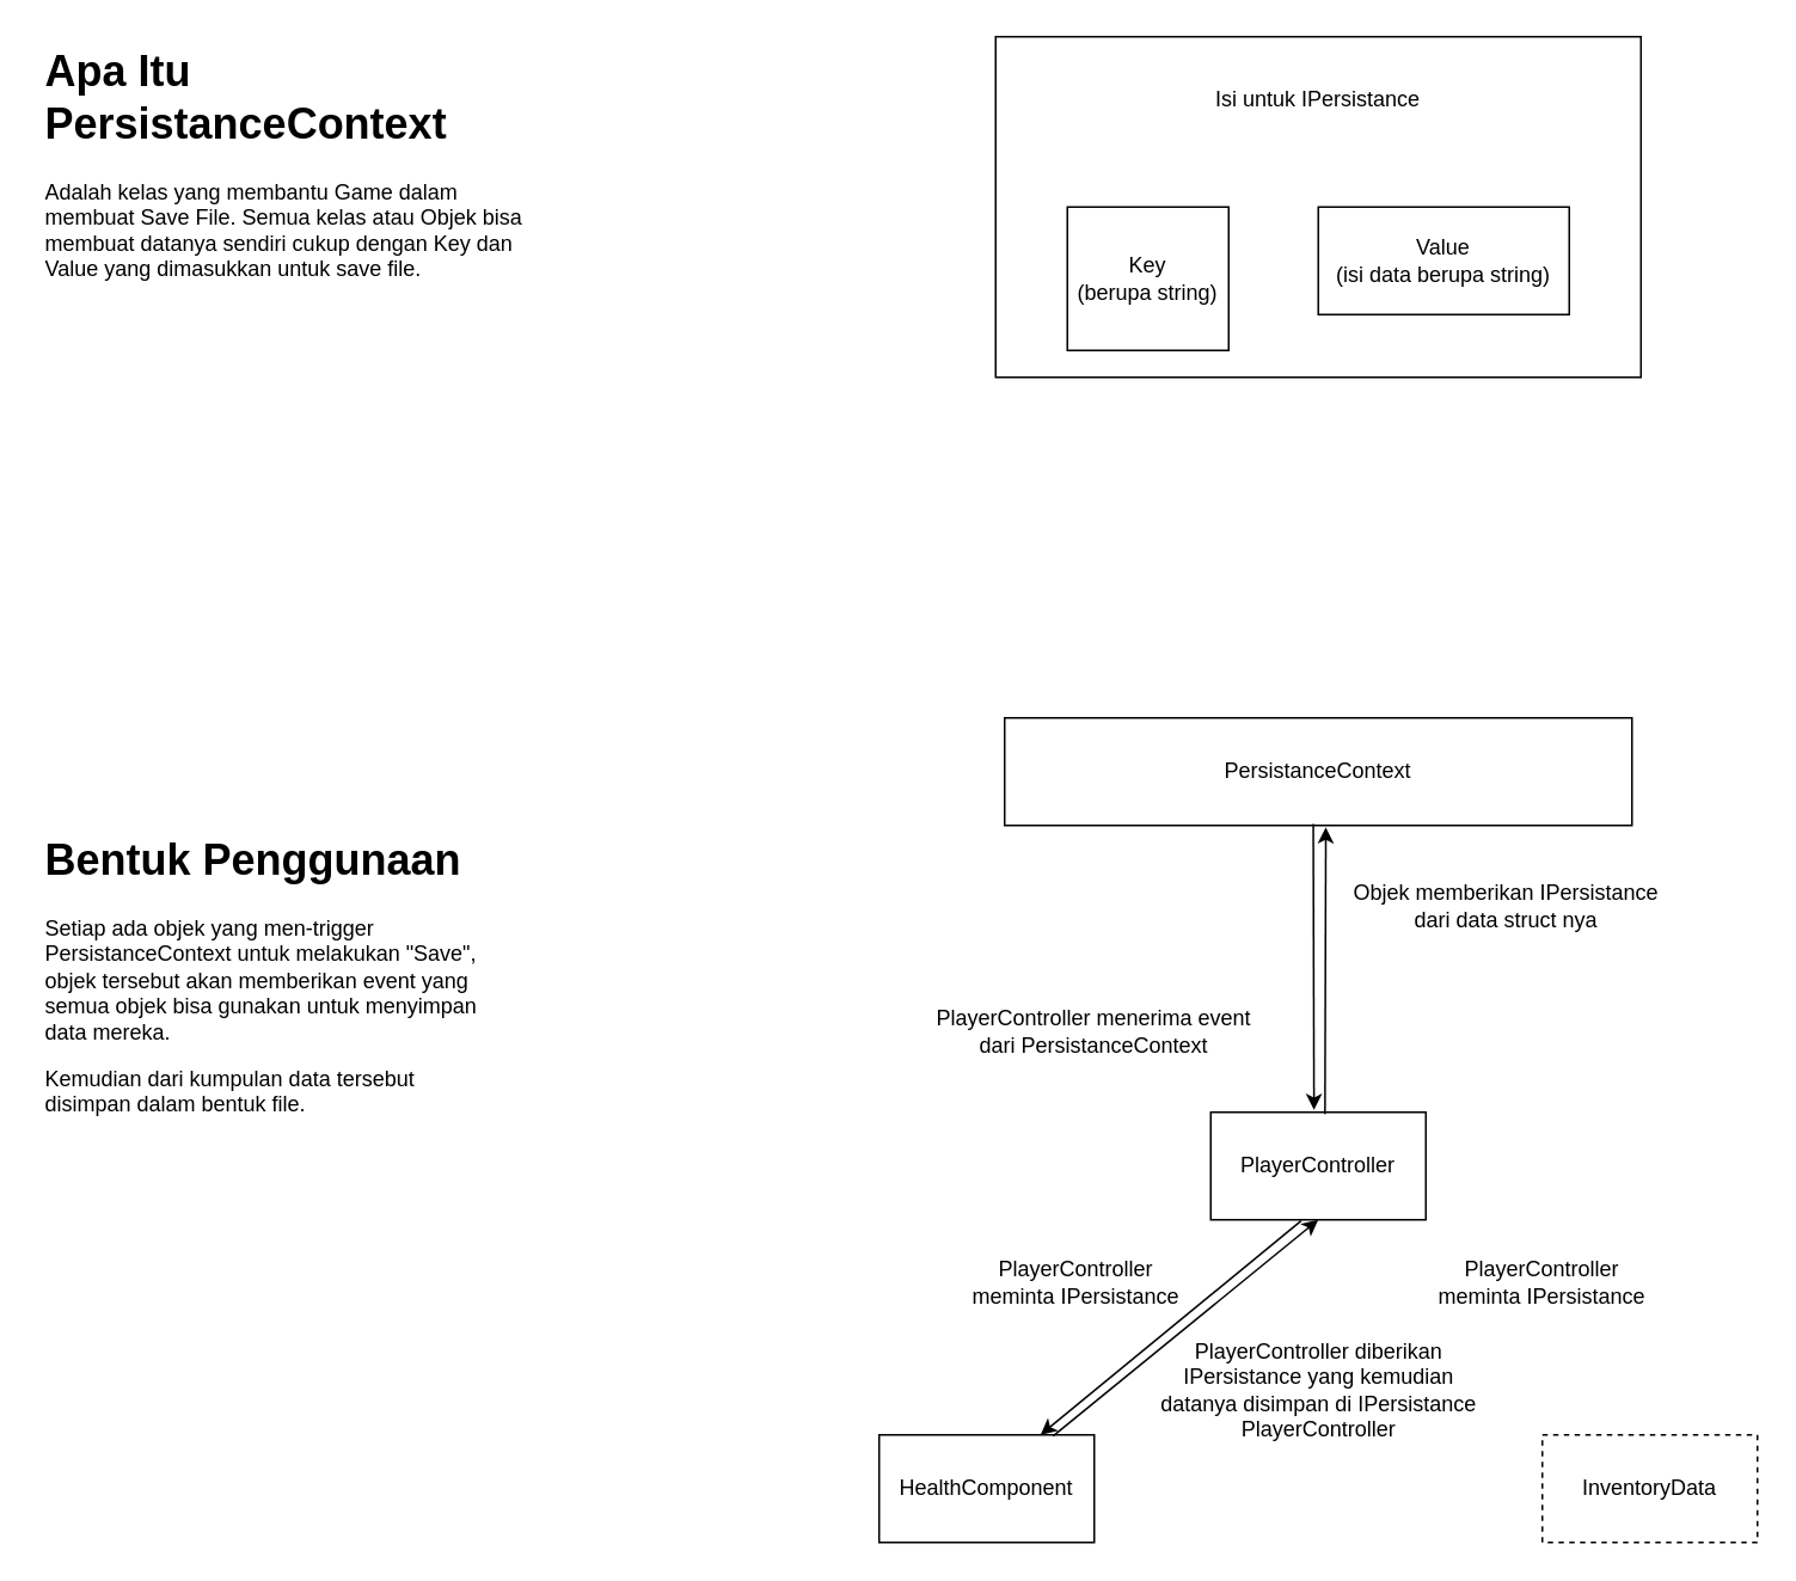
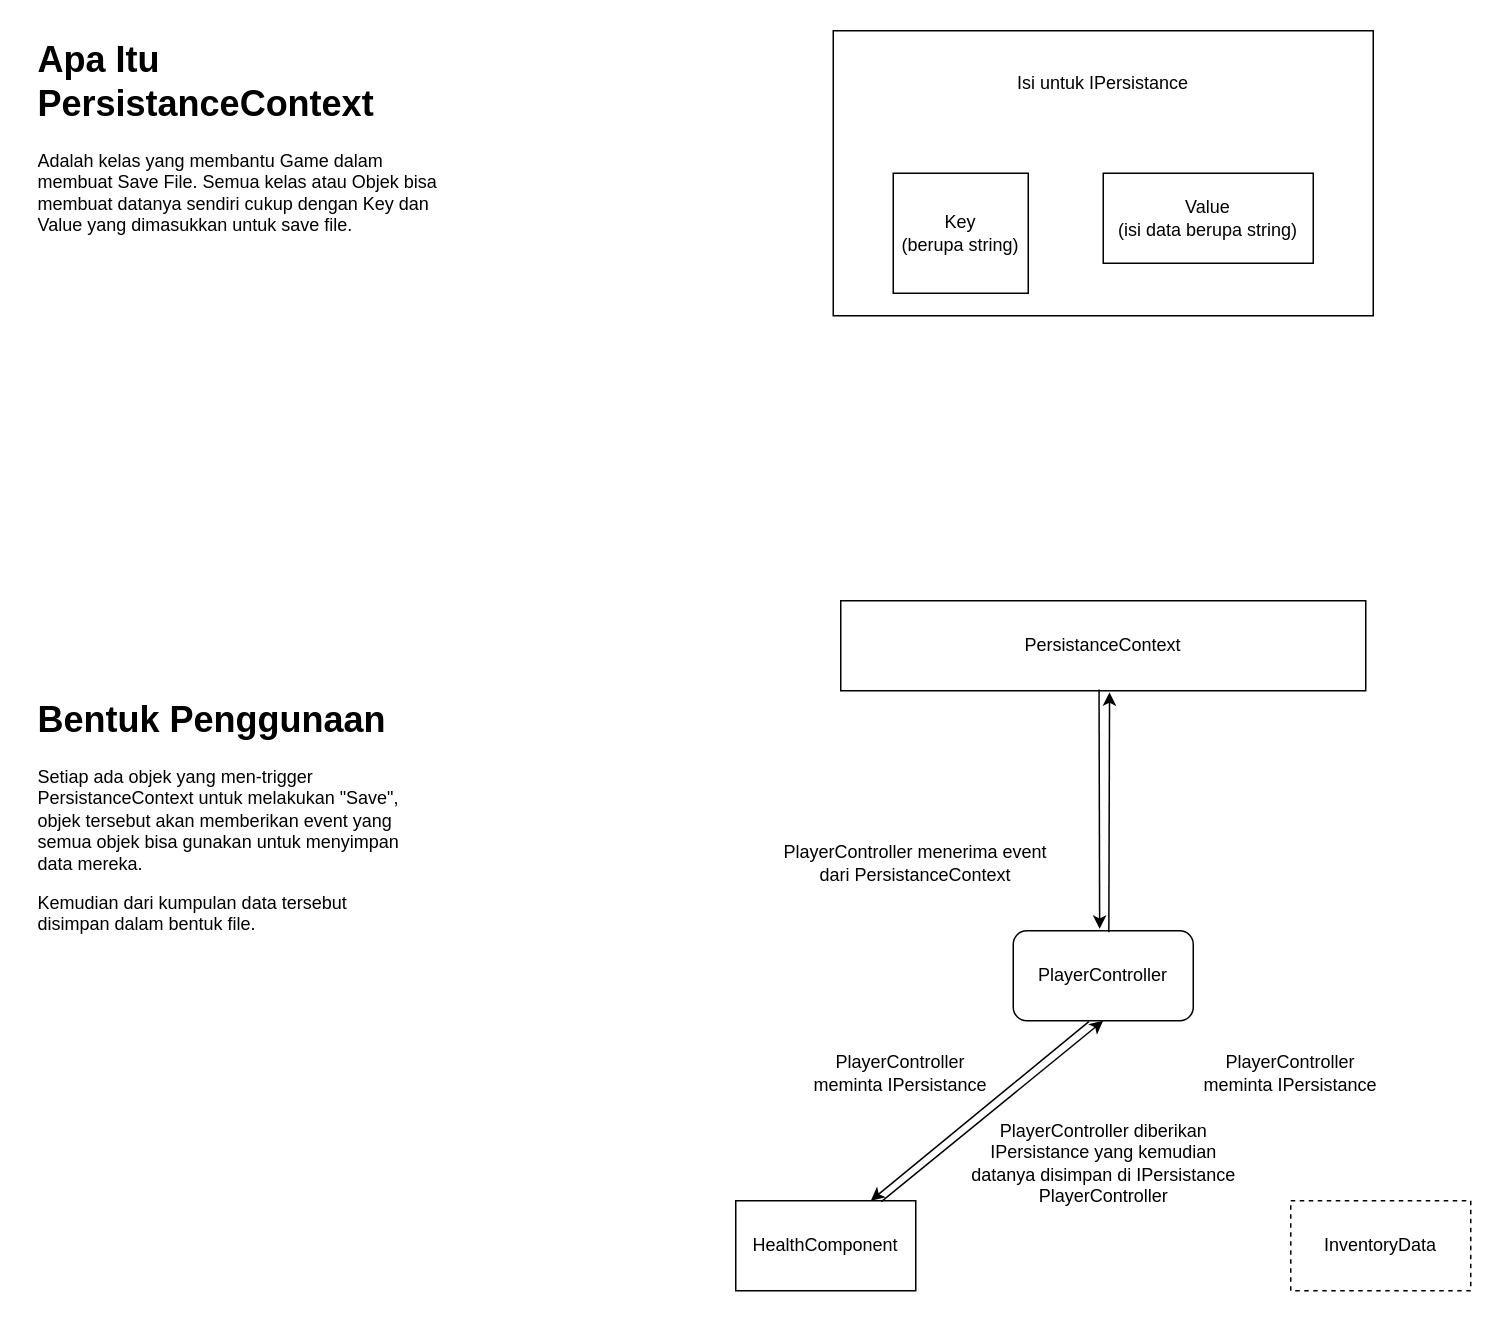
  <mxCell id="0" />
  <mxCell id="1" parent="0" />
  <mxCell id="2" value="&lt;h1&gt;Apa Itu PersistanceContext&lt;/h1&gt;&lt;p&gt;Adalah kelas yang membantu Game dalam membuat Save File. Semua kelas atau Objek bisa membuat datanya sendiri cukup dengan Key dan Value yang dimasukkan untuk save file.&lt;/p&gt;" style="text;html=1;strokeColor=none;fillColor=none;spacing=5;spacingTop=-20;whiteSpace=wrap;overflow=hidden;rounded=0;" vertex="1" parent="1"><mxGeometry x="20" y="20" width="280" height="150" as="geometry" /></mxCell>
  <mxCell id="3" value="" style="rounded=0;whiteSpace=wrap;html=1;" vertex="1" parent="1"><mxGeometry x="555" y="20" width="360" height="190" as="geometry" /></mxCell>
  <mxCell id="4" value="Isi untuk IPersistance" style="text;html=1;strokeColor=none;fillColor=none;align=center;verticalAlign=middle;whiteSpace=wrap;rounded=0;" vertex="1" parent="1"><mxGeometry x="625" y="40" width="220" height="30" as="geometry" /></mxCell>
  <mxCell id="5" value="Key&lt;br&gt;(berupa string)" style="rounded=0;whiteSpace=wrap;html=1;" vertex="1" parent="1"><mxGeometry x="595" y="115" width="90" height="80" as="geometry" /></mxCell>
  <mxCell id="6" value="Value&lt;br&gt;(isi data berupa string)" style="rounded=0;whiteSpace=wrap;html=1;" vertex="1" parent="1"><mxGeometry x="735" y="115" width="140" height="60" as="geometry" /></mxCell>
  <mxCell id="7" value="&lt;h1&gt;Bentuk Penggunaan&lt;/h1&gt;&lt;p&gt;Setiap ada objek yang men-trigger PersistanceContext untuk melakukan &quot;Save&quot;, objek tersebut akan memberikan event yang semua objek bisa gunakan untuk menyimpan data mereka.&lt;/p&gt;&lt;p&gt;Kemudian dari kumpulan data tersebut disimpan dalam bentuk file.&lt;/p&gt;" style="text;html=1;strokeColor=none;fillColor=none;spacing=5;spacingTop=-20;whiteSpace=wrap;overflow=hidden;rounded=0;" vertex="1" parent="1"><mxGeometry x="20" y="460" width="260" height="170" as="geometry" /></mxCell>
  <mxCell id="8" value="PersistanceContext" style="rounded=0;whiteSpace=wrap;html=1;" vertex="1" parent="1"><mxGeometry x="560" y="400" width="350" height="60" as="geometry" /></mxCell>
- <mxCell id="9" value="PlayerController" style="rounded=0;whiteSpace=wrap;html=1;" vertex="1" parent="1"><mxGeometry x="675" y="620" width="120" height="60" as="geometry" /></mxCell>
+ <mxCell id="9" value="PlayerController" style="whiteSpace=wrap;html=1;rounded=1;" vertex="1" parent="1"><mxGeometry x="675" y="620" width="120" height="60" as="geometry" /></mxCell>
  <mxCell id="10" value="" style="endArrow=classic;html=1;exitX=0.492;exitY=0.985;exitDx=0;exitDy=0;exitPerimeter=0;entryX=0.48;entryY=-0.021;entryDx=0;entryDy=0;entryPerimeter=0;" edge="1" parent="1" source="8" target="9"><mxGeometry width="50" height="50" relative="1" as="geometry"><mxPoint x="870" y="600" as="sourcePoint" /><mxPoint x="920" y="560" as="targetPoint" /></mxGeometry></mxCell>
  <mxCell id="11" value="" style="endArrow=classic;html=1;entryX=0.512;entryY=1.017;entryDx=0;entryDy=0;entryPerimeter=0;exitX=0.531;exitY=0.017;exitDx=0;exitDy=0;exitPerimeter=0;" edge="1" parent="1" source="9" target="8"><mxGeometry width="50" height="50" relative="1" as="geometry"><mxPoint x="870" y="610" as="sourcePoint" /><mxPoint x="920" y="560" as="targetPoint" /></mxGeometry></mxCell>
- <mxCell id="12" value="Objek memberikan IPersistance&lt;br&gt;dari data struct nya" style="text;html=1;strokeColor=none;fillColor=none;align=center;verticalAlign=middle;whiteSpace=wrap;rounded=0;" vertex="1" parent="1"><mxGeometry x="750" y="490" width="180" height="30" as="geometry" /></mxCell>
  <mxCell id="13" value="PlayerController menerima event dari PersistanceContext" style="text;html=1;strokeColor=none;fillColor=none;align=center;verticalAlign=middle;whiteSpace=wrap;rounded=0;" vertex="1" parent="1"><mxGeometry x="520" y="560" width="180" height="30" as="geometry" /></mxCell>
  <mxCell id="14" value="HealthComponent" style="rounded=0;whiteSpace=wrap;html=1;" vertex="1" parent="1"><mxGeometry x="490" y="800" width="120" height="60" as="geometry" /></mxCell>
  <mxCell id="15" value="InventoryData" style="rounded=0;whiteSpace=wrap;html=1;dashed=1;" vertex="1" parent="1"><mxGeometry x="860" y="800" width="120" height="60" as="geometry" /></mxCell>
  <mxCell id="16" value="" style="endArrow=classic;html=1;entryX=0.5;entryY=1;entryDx=0;entryDy=0;exitX=0.809;exitY=0.009;exitDx=0;exitDy=0;exitPerimeter=0;" edge="1" parent="1" source="14" target="9"><mxGeometry width="50" height="50" relative="1" as="geometry"><mxPoint x="899.167" y="810" as="sourcePoint" /><mxPoint x="775.833" y="690" as="targetPoint" /></mxGeometry></mxCell>
  <mxCell id="17" value="PlayerController diberikan IPersistance yang kemudian datanya disimpan di IPersistance PlayerController" style="text;html=1;strokeColor=none;fillColor=none;align=center;verticalAlign=middle;whiteSpace=wrap;rounded=0;" vertex="1" parent="1"><mxGeometry x="637.5" y="760" width="195" height="30" as="geometry" /></mxCell>
  <mxCell id="18" value="" style="endArrow=classic;html=1;exitX=0.42;exitY=1.009;exitDx=0;exitDy=0;exitPerimeter=0;entryX=0.75;entryY=0;entryDx=0;entryDy=0;" edge="1" parent="1" source="9" target="14"><mxGeometry width="50" height="50" relative="1" as="geometry"><mxPoint x="760" y="690" as="sourcePoint" /><mxPoint x="810" y="640" as="targetPoint" /></mxGeometry></mxCell>
  <mxCell id="19" value="PlayerController meminta IPersistance" style="text;html=1;strokeColor=none;fillColor=none;align=center;verticalAlign=middle;whiteSpace=wrap;rounded=0;" vertex="1" parent="1"><mxGeometry x="540" y="700" width="120" height="30" as="geometry" /></mxCell>
  <mxCell id="20" value="PlayerController meminta IPersistance" style="text;html=1;strokeColor=none;fillColor=none;align=center;verticalAlign=middle;whiteSpace=wrap;rounded=0;" vertex="1" parent="1"><mxGeometry x="800" y="700" width="120" height="30" as="geometry" /></mxCell>
